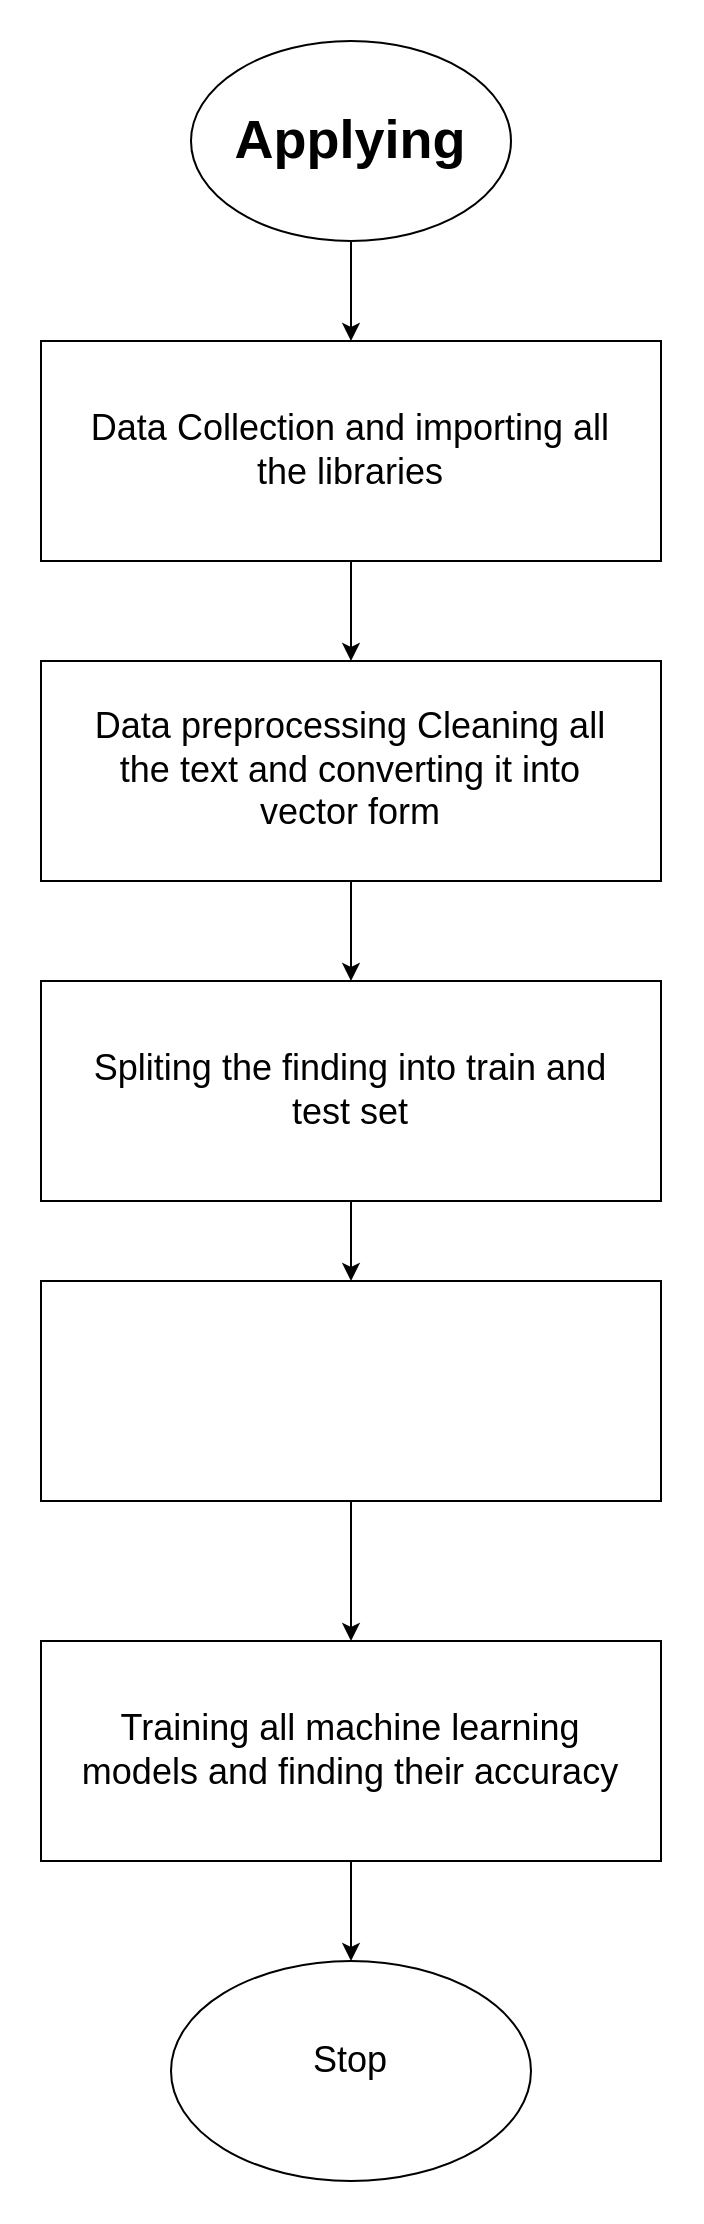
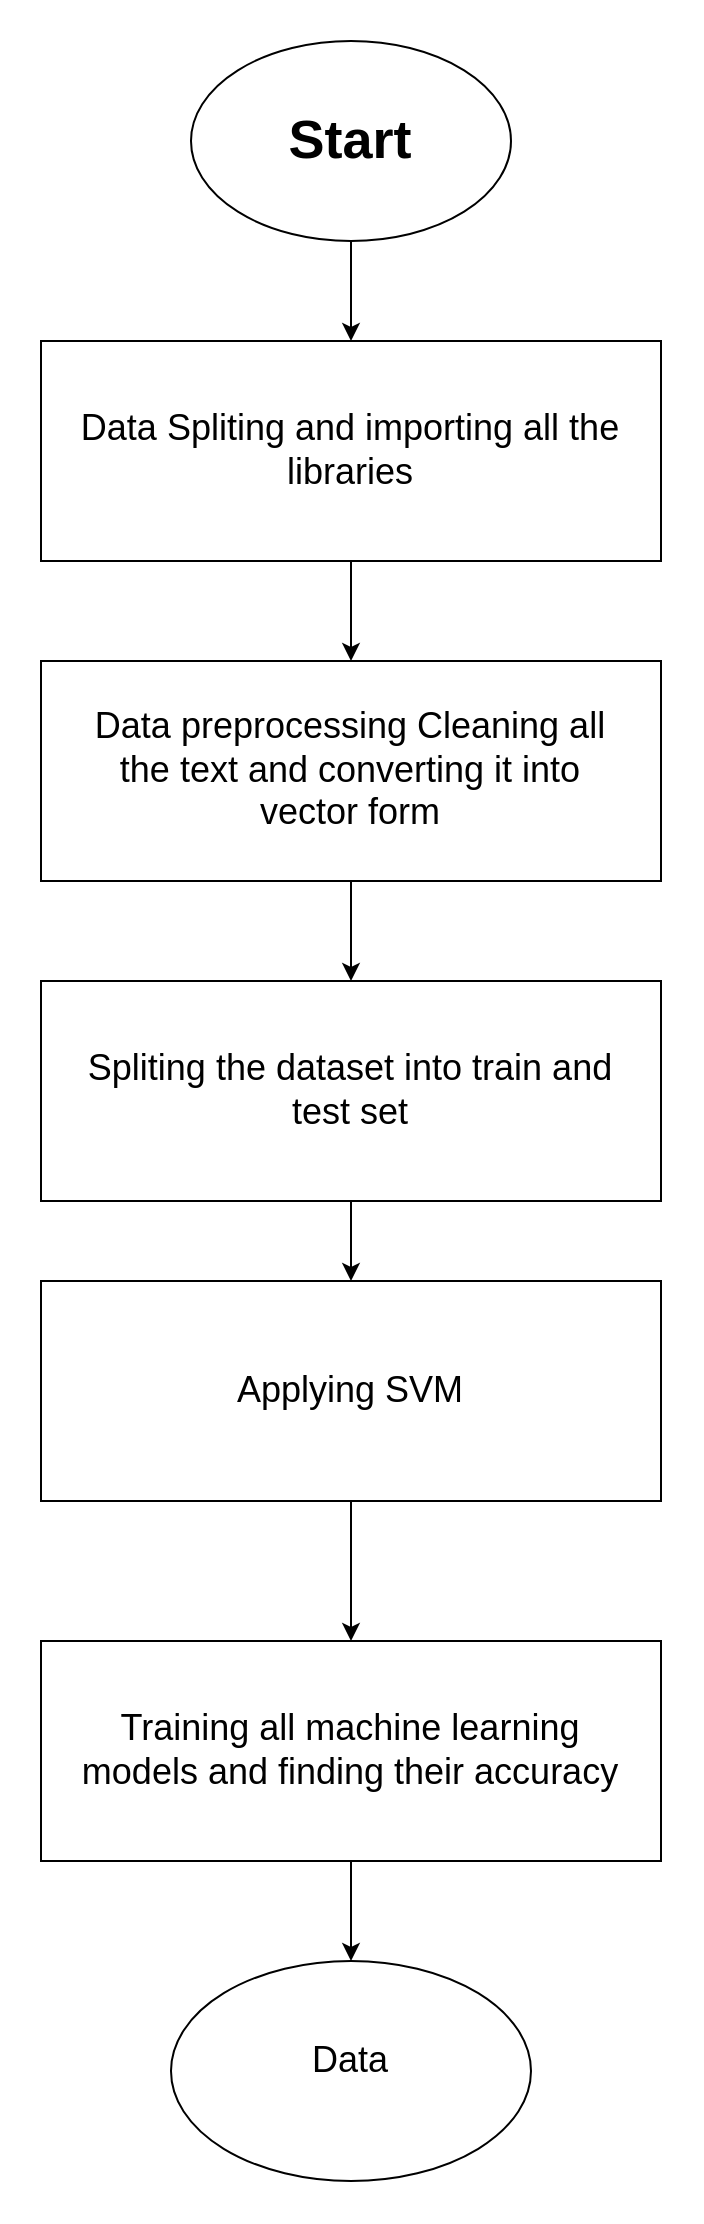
  <mxCell id="0" />
  <mxCell id="1" parent="0" />
  <mxCell id="2" style="edgeStyle=orthogonalEdgeStyle;rounded=0;orthogonalLoop=1;jettySize=auto;html=1;entryX=0.5;entryY=0;entryDx=0;entryDy=0;" edge="1" parent="1" source="3" target="5"><mxGeometry relative="1" as="geometry" /></mxCell>
  <mxCell id="3" value="" style="ellipse;whiteSpace=wrap;html=1;" vertex="1" parent="1"><mxGeometry x="95" y="20" width="160" height="100" as="geometry" /></mxCell>
  <mxCell id="4" style="edgeStyle=orthogonalEdgeStyle;rounded=0;orthogonalLoop=1;jettySize=auto;html=1;" edge="1" parent="1" source="5" target="7"><mxGeometry relative="1" as="geometry" /></mxCell>
  <mxCell id="5" value="" style="rounded=0;whiteSpace=wrap;html=1;" vertex="1" parent="1"><mxGeometry x="20" y="170" width="310" height="110" as="geometry" /></mxCell>
  <mxCell id="6" style="edgeStyle=orthogonalEdgeStyle;rounded=0;orthogonalLoop=1;jettySize=auto;html=1;entryX=0.5;entryY=0;entryDx=0;entryDy=0;" edge="1" parent="1" source="7" target="13"><mxGeometry relative="1" as="geometry" /></mxCell>
  <mxCell id="7" value="" style="rounded=0;whiteSpace=wrap;html=1;" vertex="1" parent="1"><mxGeometry x="20" y="330" width="310" height="110" as="geometry" /></mxCell>
  <mxCell id="8" style="edgeStyle=orthogonalEdgeStyle;rounded=0;orthogonalLoop=1;jettySize=auto;html=1;entryX=0.5;entryY=0;entryDx=0;entryDy=0;" edge="1" parent="1" source="9" target="14"><mxGeometry relative="1" as="geometry" /></mxCell>
  <mxCell id="9" value="" style="rounded=0;whiteSpace=wrap;html=1;" vertex="1" parent="1"><mxGeometry x="20" y="820" width="310" height="110" as="geometry" /></mxCell>
  <mxCell id="10" style="edgeStyle=orthogonalEdgeStyle;rounded=0;orthogonalLoop=1;jettySize=auto;html=1;entryX=0.5;entryY=0;entryDx=0;entryDy=0;" edge="1" parent="1" source="11" target="9"><mxGeometry relative="1" as="geometry" /></mxCell>
  <mxCell id="11" value="" style="rounded=0;whiteSpace=wrap;html=1;" vertex="1" parent="1"><mxGeometry x="20" y="640" width="310" height="110" as="geometry" /></mxCell>
  <mxCell id="12" style="edgeStyle=orthogonalEdgeStyle;rounded=0;orthogonalLoop=1;jettySize=auto;html=1;entryX=0.5;entryY=0;entryDx=0;entryDy=0;" edge="1" parent="1" source="13" target="11"><mxGeometry relative="1" as="geometry" /></mxCell>
  <mxCell id="13" value="" style="rounded=0;whiteSpace=wrap;html=1;" vertex="1" parent="1"><mxGeometry x="20" y="490" width="310" height="110" as="geometry" /></mxCell>
  <mxCell id="14" value="" style="ellipse;whiteSpace=wrap;html=1;" vertex="1" parent="1"><mxGeometry x="85" y="980" width="180" height="110" as="geometry" /></mxCell>
- <mxCell id="15" value="&lt;h1 style=&quot;font-size: 27px;&quot;&gt;Applying&lt;/h1&gt;" style="text;html=1;align=center;verticalAlign=middle;whiteSpace=wrap;rounded=0;" vertex="1" parent="1"><mxGeometry x="105" y="45" width="140" height="50" as="geometry" /></mxCell>
+ <mxCell id="15" value="&lt;h1 style=&quot;font-size: 27px;&quot;&gt;Start&lt;/h1&gt;" style="text;html=1;align=center;verticalAlign=middle;whiteSpace=wrap;rounded=0;" vertex="1" parent="1"><mxGeometry x="105" y="45" width="140" height="50" as="geometry" /></mxCell>
  <mxCell id="16" value="Data preprocessing Cleaning all the text and converting it into vector form" style="text;html=1;align=center;verticalAlign=middle;whiteSpace=wrap;rounded=0;fontFamily=Helvetica;fontSize=18;fontColor=default;fillColor=default;fontStyle=0" vertex="1" parent="1"><mxGeometry x="35" y="340" width="280" height="90" as="geometry" /></mxCell>
- <mxCell id="17" value="Spliting the finding into train and test set" style="text;html=1;align=center;verticalAlign=middle;whiteSpace=wrap;rounded=0;fontFamily=Helvetica;fontSize=18;fontColor=default;" vertex="1" parent="1"><mxGeometry x="30" y="500" width="290" height="90" as="geometry" /></mxCell>
- <mxCell id="18" value="Data Collection and importing all the libraries" style="text;html=1;align=center;verticalAlign=middle;whiteSpace=wrap;rounded=0;fontFamily=Helvetica;fontSize=18;fontColor=default;" vertex="1" parent="1"><mxGeometry x="35" y="180" width="280" height="90" as="geometry" /></mxCell>
+ <mxCell id="17" value="Spliting the dataset into train and test set" style="text;html=1;align=center;verticalAlign=middle;whiteSpace=wrap;rounded=0;fontFamily=Helvetica;fontSize=18;fontColor=default;" vertex="1" parent="1"><mxGeometry x="30" y="500" width="290" height="90" as="geometry" /></mxCell>
+ <mxCell id="18" value="Data Spliting and importing all the libraries" style="text;html=1;align=center;verticalAlign=middle;whiteSpace=wrap;rounded=0;fontFamily=Helvetica;fontSize=18;fontColor=default;" vertex="1" parent="1"><mxGeometry x="35" y="180" width="280" height="90" as="geometry" /></mxCell>
+ <mxCell id="19" value="Applying SVM" style="text;html=1;align=center;verticalAlign=middle;whiteSpace=wrap;rounded=0;fontFamily=Helvetica;fontSize=18;fontColor=default;" vertex="1" parent="1"><mxGeometry x="25" y="650" width="300" height="90" as="geometry" /></mxCell>
  <mxCell id="20" value="Training all machine learning models and finding their accuracy" style="text;html=1;align=center;verticalAlign=middle;whiteSpace=wrap;rounded=0;fontFamily=Helvetica;fontSize=18;fontColor=default;" vertex="1" parent="1"><mxGeometry x="35" y="830" width="280" height="90" as="geometry" /></mxCell>
- <mxCell id="21" value="Stop" style="text;html=1;align=center;verticalAlign=middle;whiteSpace=wrap;rounded=0;fontFamily=Helvetica;fontSize=18;fontColor=default;" vertex="1" parent="1"><mxGeometry x="115" y="1000" width="120" height="60" as="geometry" /></mxCell>
+ <mxCell id="21" value="Data" style="text;html=1;align=center;verticalAlign=middle;whiteSpace=wrap;rounded=0;fontFamily=Helvetica;fontSize=18;fontColor=default;" vertex="1" parent="1"><mxGeometry x="115" y="1000" width="120" height="60" as="geometry" /></mxCell>
